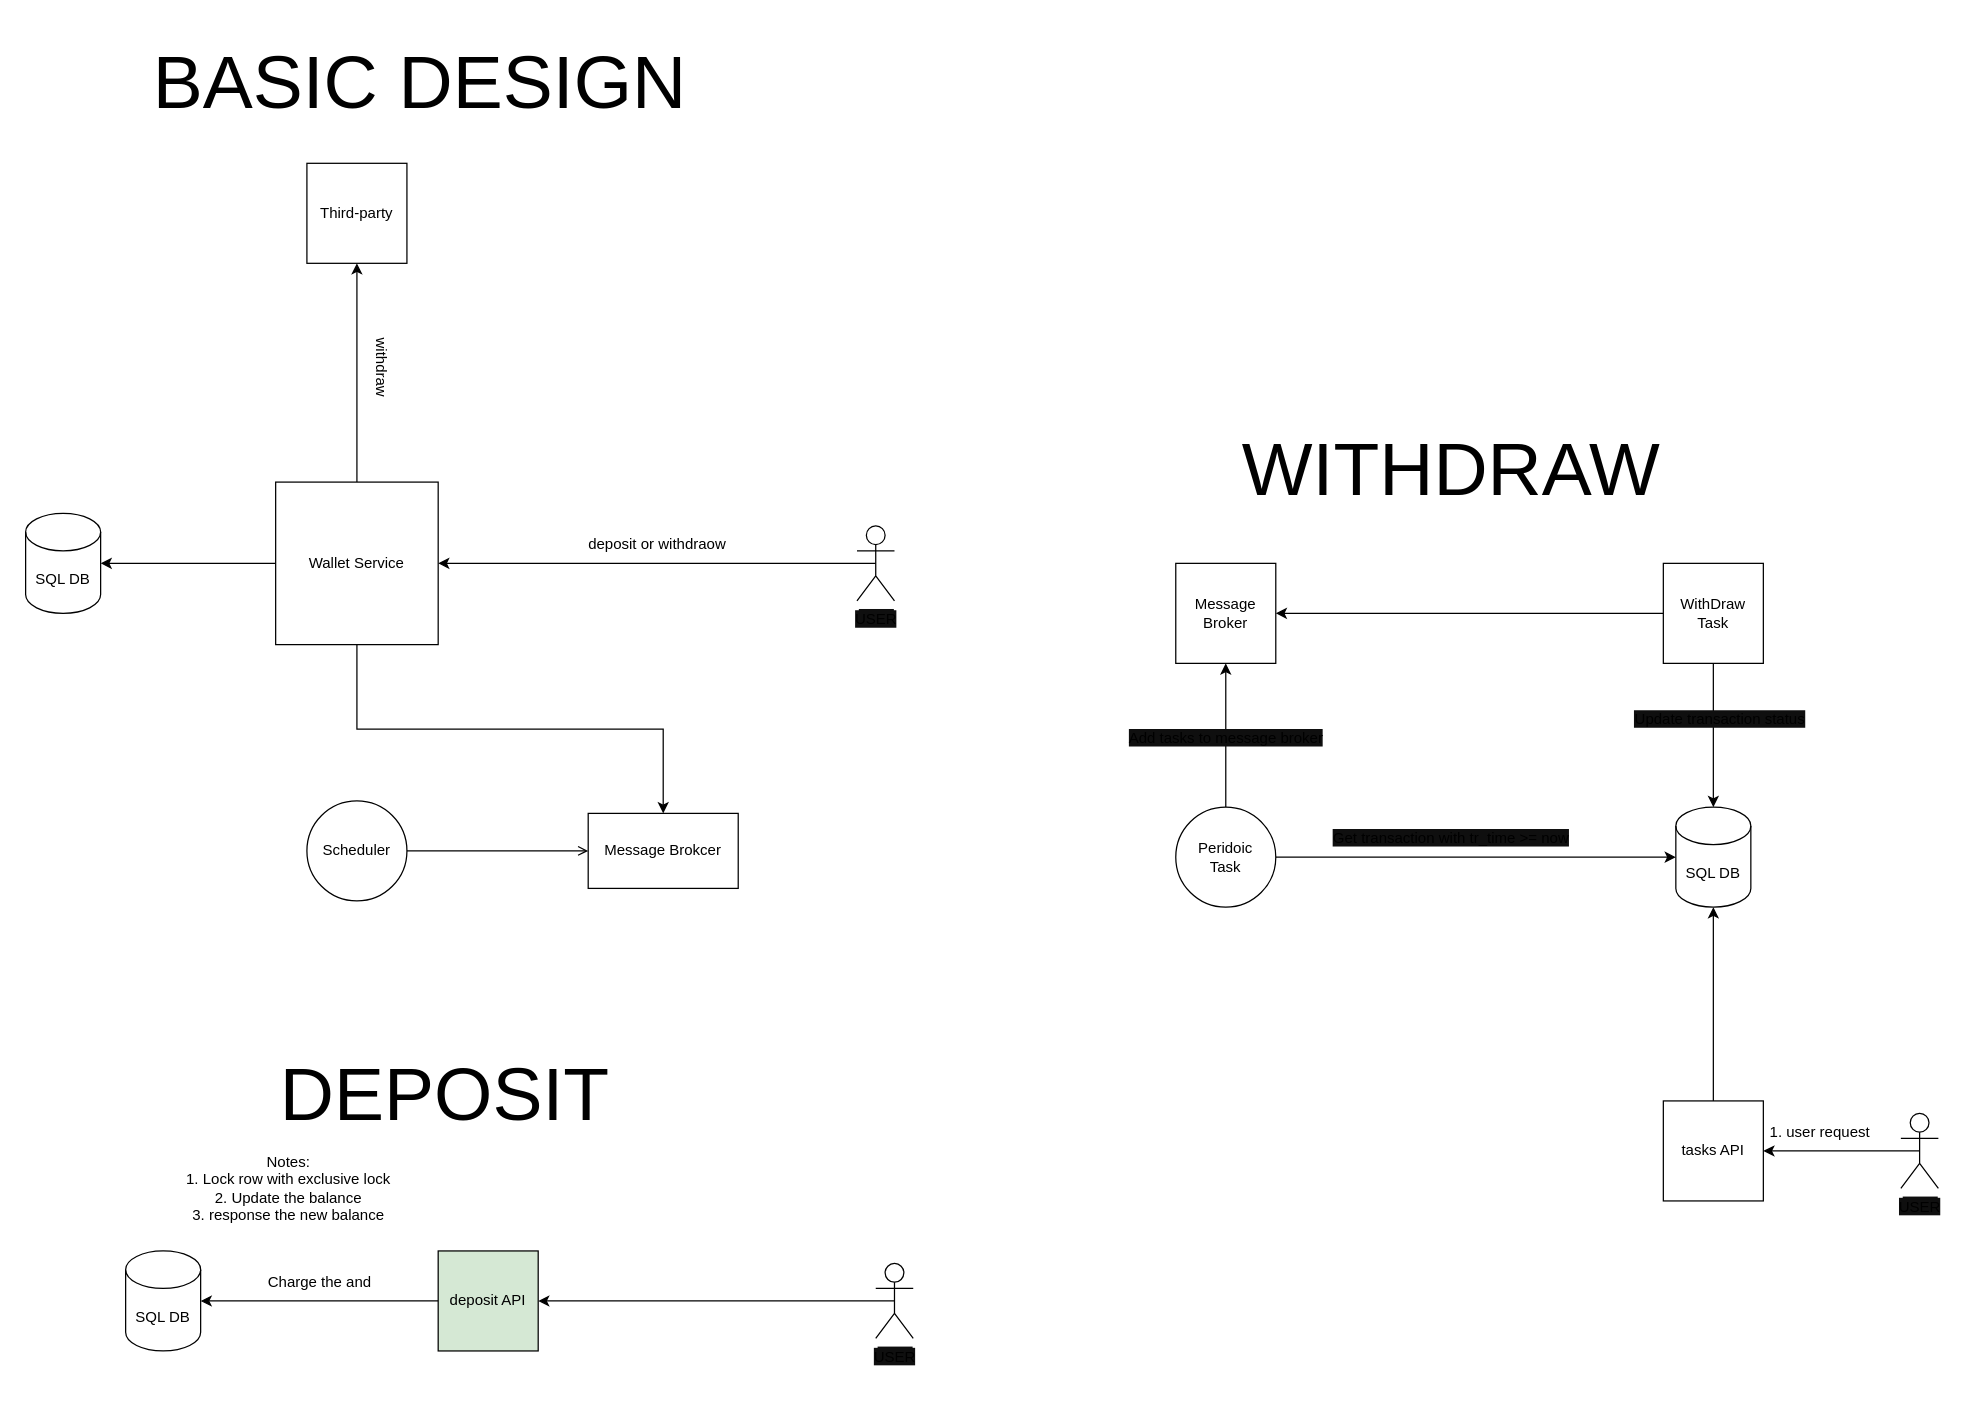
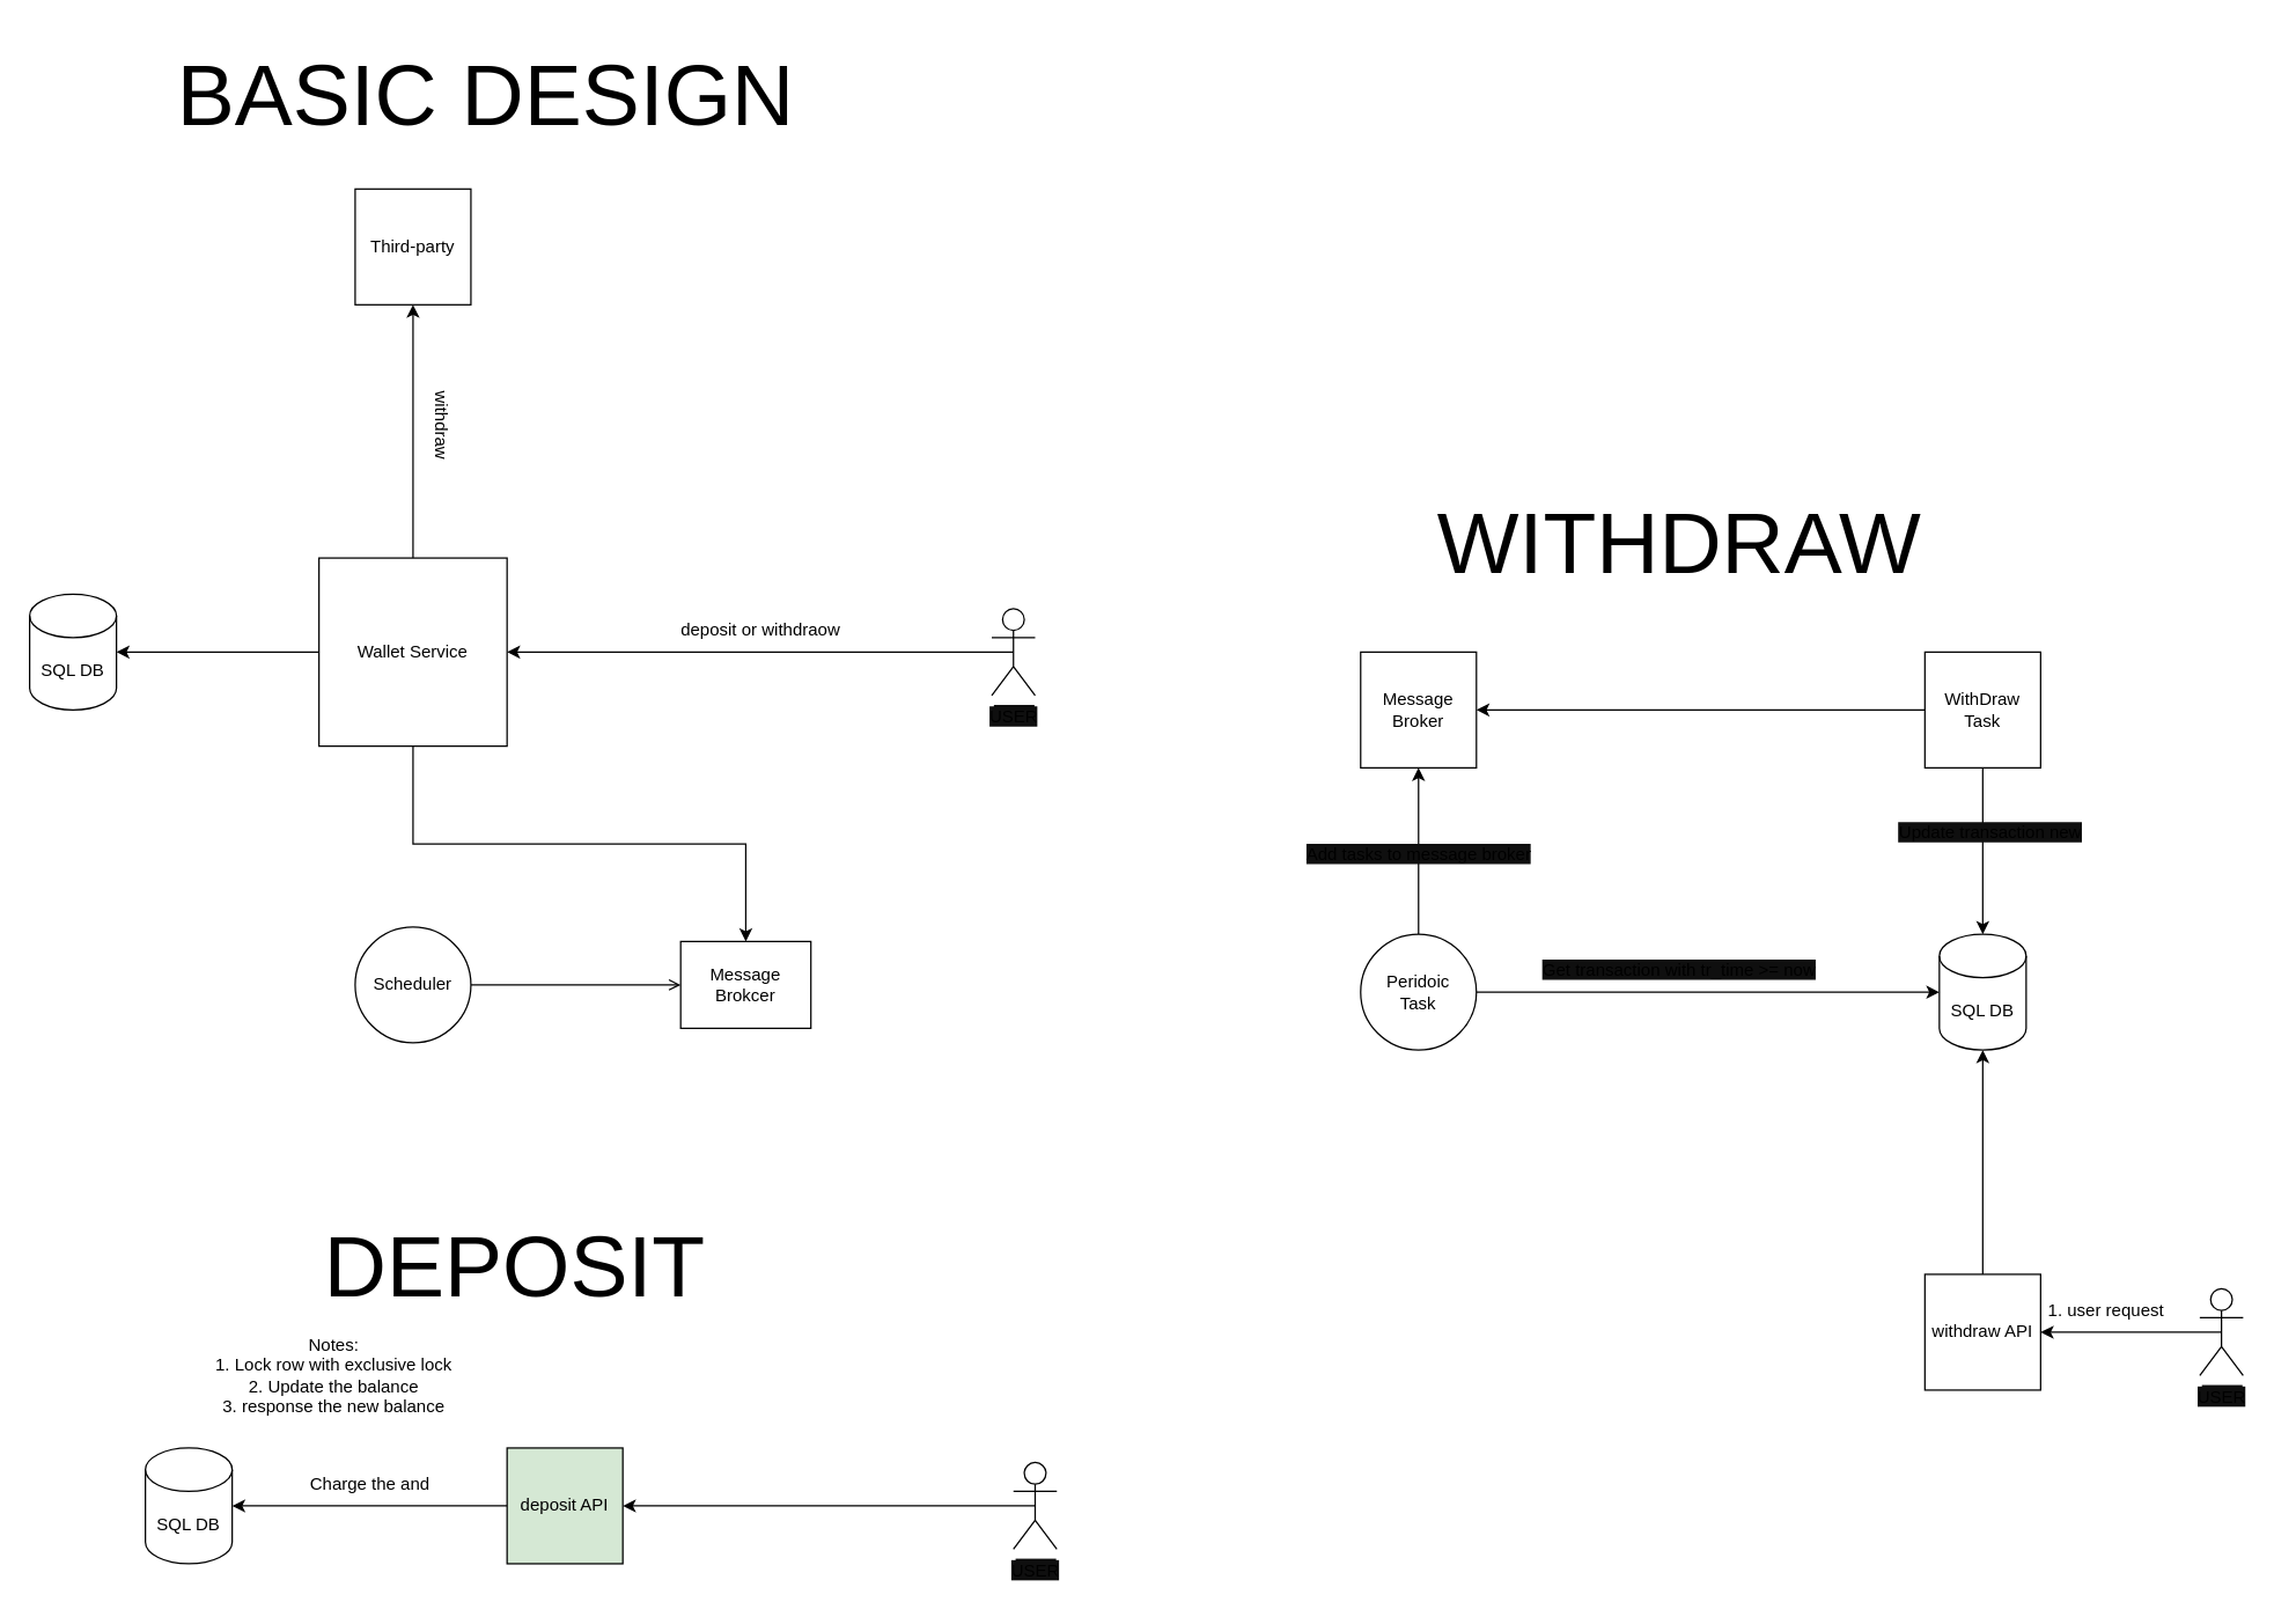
  <mxCell id="0" />
  <mxCell id="1" parent="0" />
  <mxCell id="2" style="edgeStyle=orthogonalEdgeStyle;rounded=0;orthogonalLoop=1;jettySize=auto;html=1;exitX=0.5;exitY=0;exitDx=0;exitDy=0;" parent="1" source="5" target="6" edge="1"><mxGeometry relative="1" as="geometry" /></mxCell>
  <mxCell id="3" style="edgeStyle=orthogonalEdgeStyle;rounded=0;orthogonalLoop=1;jettySize=auto;html=1;entryX=1;entryY=0.5;entryDx=0;entryDy=0;entryPerimeter=0;" parent="1" source="5" target="12" edge="1"><mxGeometry relative="1" as="geometry" /></mxCell>
  <mxCell id="4" style="edgeStyle=orthogonalEdgeStyle;rounded=0;orthogonalLoop=1;jettySize=auto;html=1;exitX=0.5;exitY=1;exitDx=0;exitDy=0;" parent="1" source="5" target="15" edge="1"><mxGeometry relative="1" as="geometry" /></mxCell>
  <mxCell id="5" value="Wallet Service" style="whiteSpace=wrap;html=1;aspect=fixed;" parent="1" vertex="1"><mxGeometry x="220" y="385" width="130" height="130" as="geometry" /></mxCell>
  <mxCell id="6" value="Third-party" style="whiteSpace=wrap;html=1;aspect=fixed;" parent="1" vertex="1"><mxGeometry x="245" y="130" width="80" height="80" as="geometry" /></mxCell>
  <mxCell id="7" style="edgeStyle=orthogonalEdgeStyle;rounded=0;orthogonalLoop=1;jettySize=auto;html=1;exitX=0.5;exitY=0.5;exitDx=0;exitDy=0;exitPerimeter=0;" parent="1" source="8" target="5" edge="1"><mxGeometry relative="1" as="geometry" /></mxCell>
  <mxCell id="8" value="&lt;span style=&quot;background-color: rgb(15, 15, 15);&quot;&gt;Actor&lt;/span&gt;" style="shape=umlActor;verticalLabelPosition=bottom;verticalAlign=top;html=1;outlineConnect=0;" parent="1" vertex="1"><mxGeometry x="685" y="420" width="30" height="60" as="geometry" /></mxCell>
  <mxCell id="9" value="&lt;span style=&quot;background-color: rgb(15, 15, 15);&quot;&gt;USER&lt;/span&gt;" style="text;html=1;align=center;verticalAlign=middle;resizable=0;points=[];autosize=1;strokeColor=none;fillColor=none;" parent="1" vertex="1"><mxGeometry x="670" y="480" width="60" height="30" as="geometry" /></mxCell>
  <mxCell id="10" value="deposit or withdraow" style="text;html=1;align=center;verticalAlign=middle;resizable=0;points=[];autosize=1;strokeColor=none;fillColor=none;" parent="1" vertex="1"><mxGeometry x="460" y="420" width="130" height="30" as="geometry" /></mxCell>
  <mxCell id="11" value="withdraw&lt;br&gt;" style="text;html=1;align=center;verticalAlign=middle;resizable=0;points=[];autosize=1;strokeColor=none;fillColor=none;rotation=90;" parent="1" vertex="1"><mxGeometry x="270" y="278" width="70" height="30" as="geometry" /></mxCell>
  <mxCell id="12" value="SQL DB" style="shape=cylinder3;whiteSpace=wrap;html=1;boundedLbl=1;backgroundOutline=1;size=15;" parent="1" vertex="1"><mxGeometry x="20" y="410" width="60" height="80" as="geometry" /></mxCell>
  <mxCell id="13" style="edgeStyle=orthogonalEdgeStyle;rounded=0;orthogonalLoop=1;jettySize=auto;html=1;exitX=1;exitY=0.5;exitDx=0;exitDy=0;entryX=0;entryY=0.5;entryDx=0;entryDy=0;endArrow=open;" parent="1" source="14" target="15" edge="1"><mxGeometry relative="1" as="geometry" /></mxCell>
  <mxCell id="14" value="Scheduler" style="ellipse;whiteSpace=wrap;html=1;aspect=fixed;" parent="1" vertex="1"><mxGeometry x="245" y="640" width="80" height="80" as="geometry" /></mxCell>
- <mxCell id="15" value="Message Brokcer" style="rounded=0;whiteSpace=wrap;html=1;" parent="1" vertex="1"><mxGeometry x="470" y="650" width="120" height="60" as="geometry" /></mxCell>
+ <mxCell id="15" value="Message Brokcer" style="rounded=0;whiteSpace=wrap;html=1;" parent="1" vertex="1"><mxGeometry x="470" y="650" width="90" height="60" as="geometry" /></mxCell>
  <mxCell id="16" value="&lt;font style=&quot;font-size: 60px;&quot;&gt;BASIC DESIGN&lt;/font&gt;" style="text;html=1;align=center;verticalAlign=middle;resizable=0;points=[];autosize=1;strokeColor=none;fillColor=none;" parent="1" vertex="1"><mxGeometry x="110" y="20" width="450" height="90" as="geometry" /></mxCell>
  <mxCell id="17" value="&lt;span style=&quot;font-size: 60px;&quot;&gt;DEPOSIT&lt;/span&gt;" style="text;html=1;align=center;verticalAlign=middle;resizable=0;points=[];autosize=1;strokeColor=none;fillColor=none;" parent="1" vertex="1"><mxGeometry x="210" y="830" width="290" height="90" as="geometry" /></mxCell>
  <mxCell id="18" style="edgeStyle=orthogonalEdgeStyle;rounded=0;orthogonalLoop=1;jettySize=auto;html=1;exitX=0.5;exitY=0.5;exitDx=0;exitDy=0;exitPerimeter=0;" parent="1" source="19" target="22" edge="1"><mxGeometry relative="1" as="geometry" /></mxCell>
  <mxCell id="19" value="&lt;span style=&quot;background-color: rgb(15, 15, 15);&quot;&gt;Actor&lt;/span&gt;" style="shape=umlActor;verticalLabelPosition=bottom;verticalAlign=top;html=1;outlineConnect=0;" parent="1" vertex="1"><mxGeometry x="700" y="1010" width="30" height="60" as="geometry" /></mxCell>
  <mxCell id="20" value="&lt;span style=&quot;background-color: rgb(15, 15, 15);&quot;&gt;USER&lt;/span&gt;" style="text;html=1;align=center;verticalAlign=middle;resizable=0;points=[];autosize=1;strokeColor=none;fillColor=none;" parent="1" vertex="1"><mxGeometry x="685" y="1070" width="60" height="30" as="geometry" /></mxCell>
  <mxCell id="21" style="edgeStyle=orthogonalEdgeStyle;rounded=0;orthogonalLoop=1;jettySize=auto;html=1;exitX=0;exitY=0.5;exitDx=0;exitDy=0;" parent="1" source="22" target="23" edge="1"><mxGeometry relative="1" as="geometry" /></mxCell>
  <mxCell id="22" value="deposit API" style="whiteSpace=wrap;html=1;aspect=fixed;fillColor=#d5e8d4;" parent="1" vertex="1"><mxGeometry x="350" y="1000" width="80" height="80" as="geometry" /></mxCell>
  <mxCell id="23" value="SQL DB" style="shape=cylinder3;whiteSpace=wrap;html=1;boundedLbl=1;backgroundOutline=1;size=15;" parent="1" vertex="1"><mxGeometry x="100" y="1000" width="60" height="80" as="geometry" /></mxCell>
  <mxCell id="24" value="Charge the and" style="text;html=1;align=center;verticalAlign=middle;resizable=0;points=[];autosize=1;strokeColor=none;fillColor=none;" parent="1" vertex="1"><mxGeometry x="190" y="1010" width="130" height="30" as="geometry" /></mxCell>
  <mxCell id="25" value="&lt;div&gt;Notes:&lt;/div&gt;&lt;div&gt;1. Lock row with exclusive lock&lt;/div&gt;&lt;div&gt;2. Update the balance&lt;/div&gt;&lt;div&gt;3. response the new balance&lt;/div&gt;" style="text;html=1;align=center;verticalAlign=middle;resizable=0;points=[];autosize=1;strokeColor=none;fillColor=none;" parent="1" vertex="1"><mxGeometry x="135" y="915" width="190" height="70" as="geometry" /></mxCell>
  <mxCell id="26" value="&lt;span style=&quot;font-size: 60px;&quot;&gt;WITHDRAW&lt;/span&gt;" style="text;html=1;align=center;verticalAlign=middle;resizable=0;points=[];autosize=1;strokeColor=none;fillColor=none;" vertex="1" parent="1"><mxGeometry x="980" y="330" width="360" height="90" as="geometry" /></mxCell>
  <mxCell id="27" style="edgeStyle=orthogonalEdgeStyle;rounded=0;orthogonalLoop=1;jettySize=auto;html=1;exitX=0.5;exitY=0.5;exitDx=0;exitDy=0;exitPerimeter=0;" edge="1" source="28" target="31" parent="1"><mxGeometry relative="1" as="geometry" /></mxCell>
  <mxCell id="28" value="&lt;span style=&quot;background-color: rgb(15, 15, 15);&quot;&gt;Actor&lt;/span&gt;" style="shape=umlActor;verticalLabelPosition=bottom;verticalAlign=top;html=1;outlineConnect=0;" vertex="1" parent="1"><mxGeometry x="1520" y="890" width="30" height="60" as="geometry" /></mxCell>
  <mxCell id="29" value="&lt;span style=&quot;background-color: rgb(15, 15, 15);&quot;&gt;USER&lt;/span&gt;" style="text;html=1;align=center;verticalAlign=middle;resizable=0;points=[];autosize=1;strokeColor=none;fillColor=none;" vertex="1" parent="1"><mxGeometry x="1505" y="950" width="60" height="30" as="geometry" /></mxCell>
  <mxCell id="30" style="edgeStyle=orthogonalEdgeStyle;rounded=0;orthogonalLoop=1;jettySize=auto;html=1;exitX=0.5;exitY=0;exitDx=0;exitDy=0;entryX=0.5;entryY=1;entryDx=0;entryDy=0;entryPerimeter=0;" edge="1" parent="1" source="31" target="33"><mxGeometry relative="1" as="geometry" /></mxCell>
- <mxCell id="31" value="tasks API" style="whiteSpace=wrap;html=1;aspect=fixed;" vertex="1" parent="1"><mxGeometry x="1330" y="880" width="80" height="80" as="geometry" /></mxCell>
+ <mxCell id="31" value="withdraw API" style="whiteSpace=wrap;html=1;aspect=fixed;" vertex="1" parent="1"><mxGeometry x="1330" y="880" width="80" height="80" as="geometry" /></mxCell>
  <mxCell id="32" value="1. user request" style="text;html=1;align=center;verticalAlign=middle;resizable=0;points=[];autosize=1;strokeColor=none;fillColor=none;" vertex="1" parent="1"><mxGeometry x="1405" y="890" width="100" height="30" as="geometry" /></mxCell>
  <mxCell id="33" value="SQL DB" style="shape=cylinder3;whiteSpace=wrap;html=1;boundedLbl=1;backgroundOutline=1;size=15;" vertex="1" parent="1"><mxGeometry x="1340" y="645" width="60" height="80" as="geometry" /></mxCell>
  <mxCell id="34" style="edgeStyle=orthogonalEdgeStyle;rounded=0;orthogonalLoop=1;jettySize=auto;html=1;exitX=1;exitY=0.5;exitDx=0;exitDy=0;entryX=0;entryY=0.5;entryDx=0;entryDy=0;entryPerimeter=0;" edge="1" parent="1" source="36" target="33"><mxGeometry relative="1" as="geometry" /></mxCell>
  <mxCell id="35" style="edgeStyle=orthogonalEdgeStyle;rounded=0;orthogonalLoop=1;jettySize=auto;html=1;exitX=0.5;exitY=0;exitDx=0;exitDy=0;" edge="1" parent="1" source="36" target="38"><mxGeometry relative="1" as="geometry" /></mxCell>
  <mxCell id="36" value="Peridoic&lt;br&gt;Task" style="ellipse;whiteSpace=wrap;html=1;aspect=fixed;" vertex="1" parent="1"><mxGeometry x="940" y="645" width="80" height="80" as="geometry" /></mxCell>
  <mxCell id="37" value="&lt;span style=&quot;background-color: rgb(15, 15, 15);&quot;&gt;Get transaction with tr_time &amp;gt;= now&lt;/span&gt;" style="text;html=1;align=center;verticalAlign=middle;resizable=0;points=[];autosize=1;strokeColor=none;fillColor=none;" vertex="1" parent="1"><mxGeometry x="1055" y="655" width="210" height="30" as="geometry" /></mxCell>
  <mxCell id="38" value="Message Broker" style="whiteSpace=wrap;html=1;aspect=fixed;" vertex="1" parent="1"><mxGeometry x="940" y="450" width="80" height="80" as="geometry" /></mxCell>
  <mxCell id="39" value="&lt;span style=&quot;background-color: rgb(15, 15, 15);&quot;&gt;Add tasks to message broker&lt;/span&gt;" style="text;html=1;align=center;verticalAlign=middle;resizable=0;points=[];autosize=1;strokeColor=none;fillColor=none;" vertex="1" parent="1"><mxGeometry x="890" y="575" width="180" height="30" as="geometry" /></mxCell>
  <mxCell id="40" style="edgeStyle=orthogonalEdgeStyle;rounded=0;orthogonalLoop=1;jettySize=auto;html=1;exitX=0;exitY=0.5;exitDx=0;exitDy=0;" edge="1" parent="1" source="42" target="38"><mxGeometry relative="1" as="geometry" /></mxCell>
  <mxCell id="41" style="edgeStyle=orthogonalEdgeStyle;rounded=0;orthogonalLoop=1;jettySize=auto;html=1;exitX=0.5;exitY=1;exitDx=0;exitDy=0;entryX=0.5;entryY=0;entryDx=0;entryDy=0;entryPerimeter=0;" edge="1" parent="1" source="42" target="33"><mxGeometry relative="1" as="geometry" /></mxCell>
  <mxCell id="42" value="WithDraw Task" style="whiteSpace=wrap;html=1;aspect=fixed;" vertex="1" parent="1"><mxGeometry x="1330" y="450" width="80" height="80" as="geometry" /></mxCell>
- <mxCell id="43" value="&lt;span style=&quot;background-color: rgb(15, 15, 15);&quot;&gt;Update transaction status&lt;/span&gt;" style="text;html=1;align=center;verticalAlign=middle;resizable=0;points=[];autosize=1;strokeColor=none;fillColor=none;" vertex="1" parent="1"><mxGeometry x="1295" y="560" width="160" height="30" as="geometry" /></mxCell>
+ <mxCell id="43" value="&lt;span style=&quot;background-color: rgb(15, 15, 15);&quot;&gt;Update transaction new&lt;/span&gt;" style="text;html=1;align=center;verticalAlign=middle;resizable=0;points=[];autosize=1;strokeColor=none;fillColor=none;" vertex="1" parent="1"><mxGeometry x="1295" y="560" width="160" height="30" as="geometry" /></mxCell>
